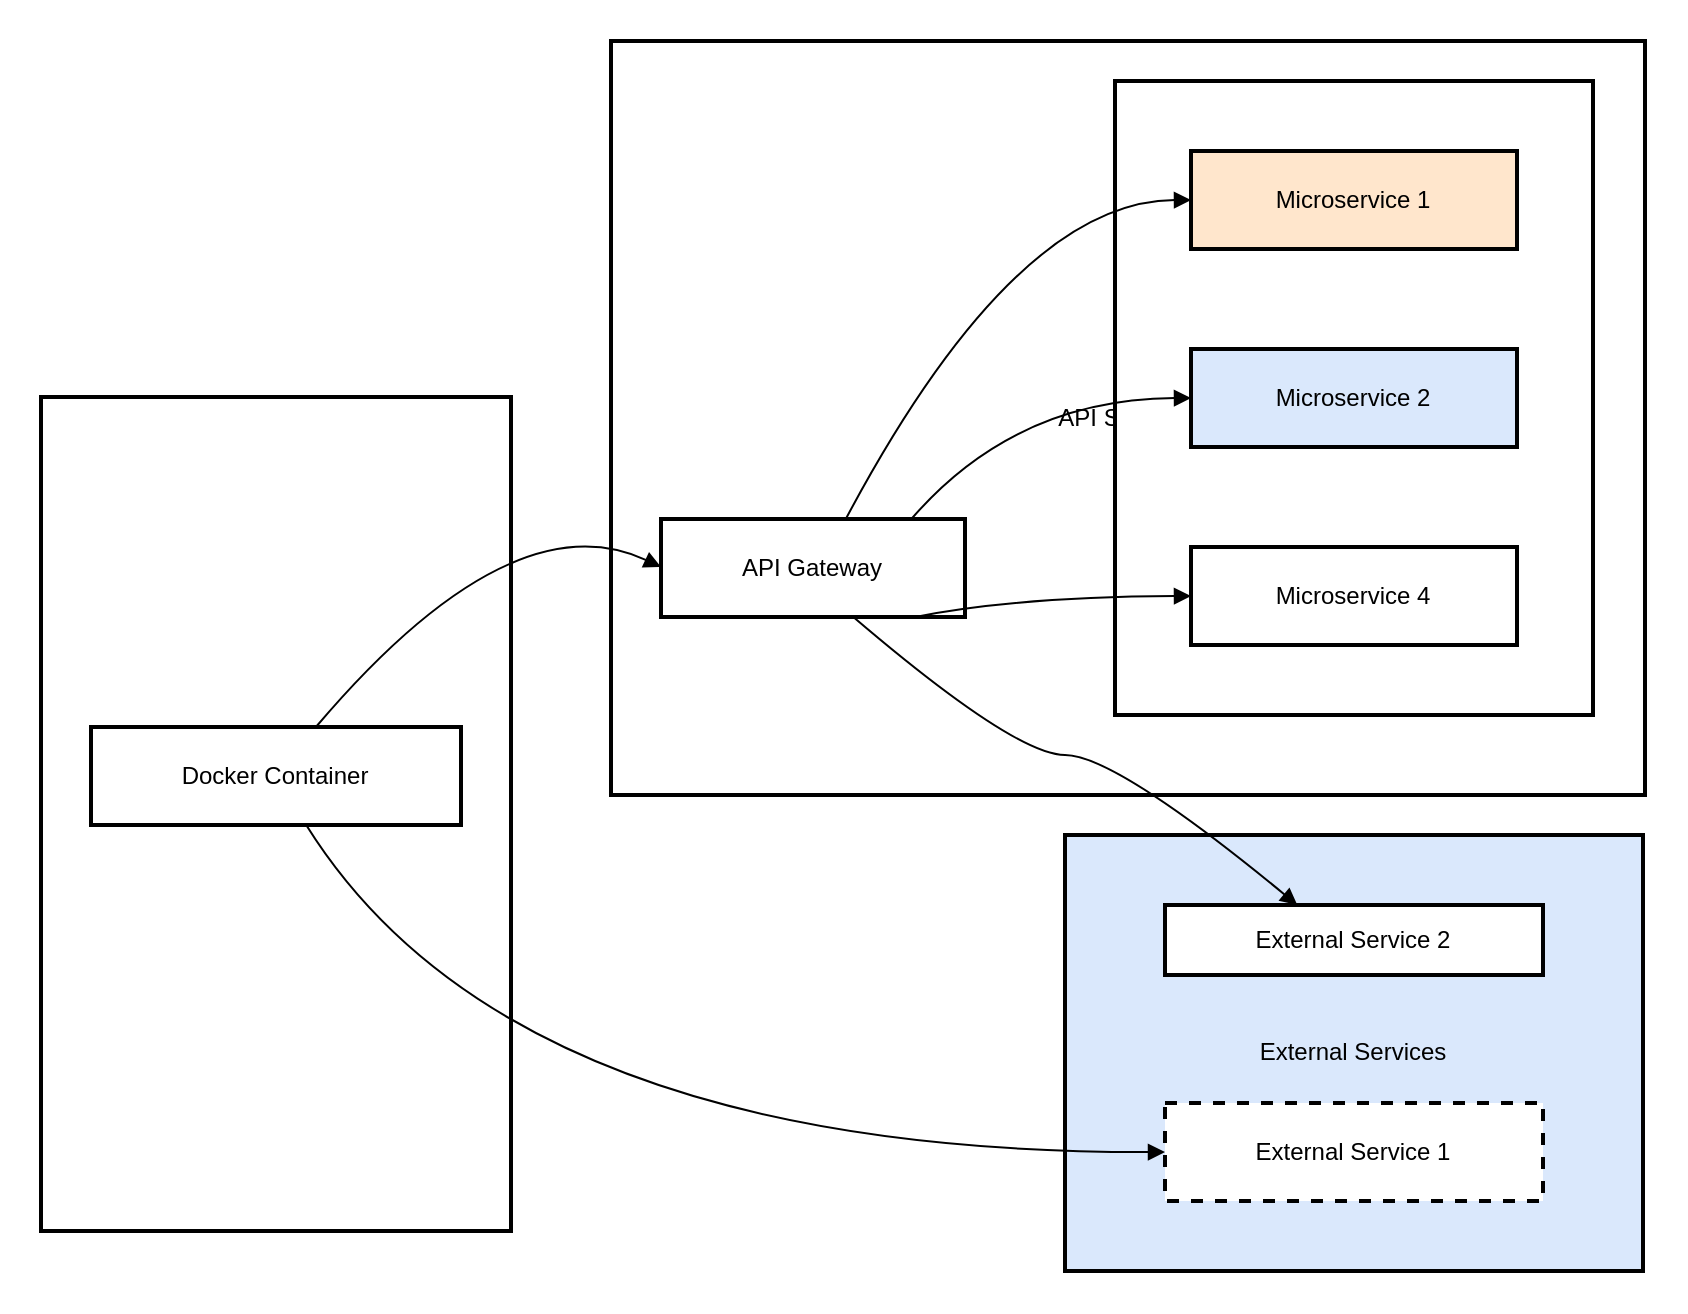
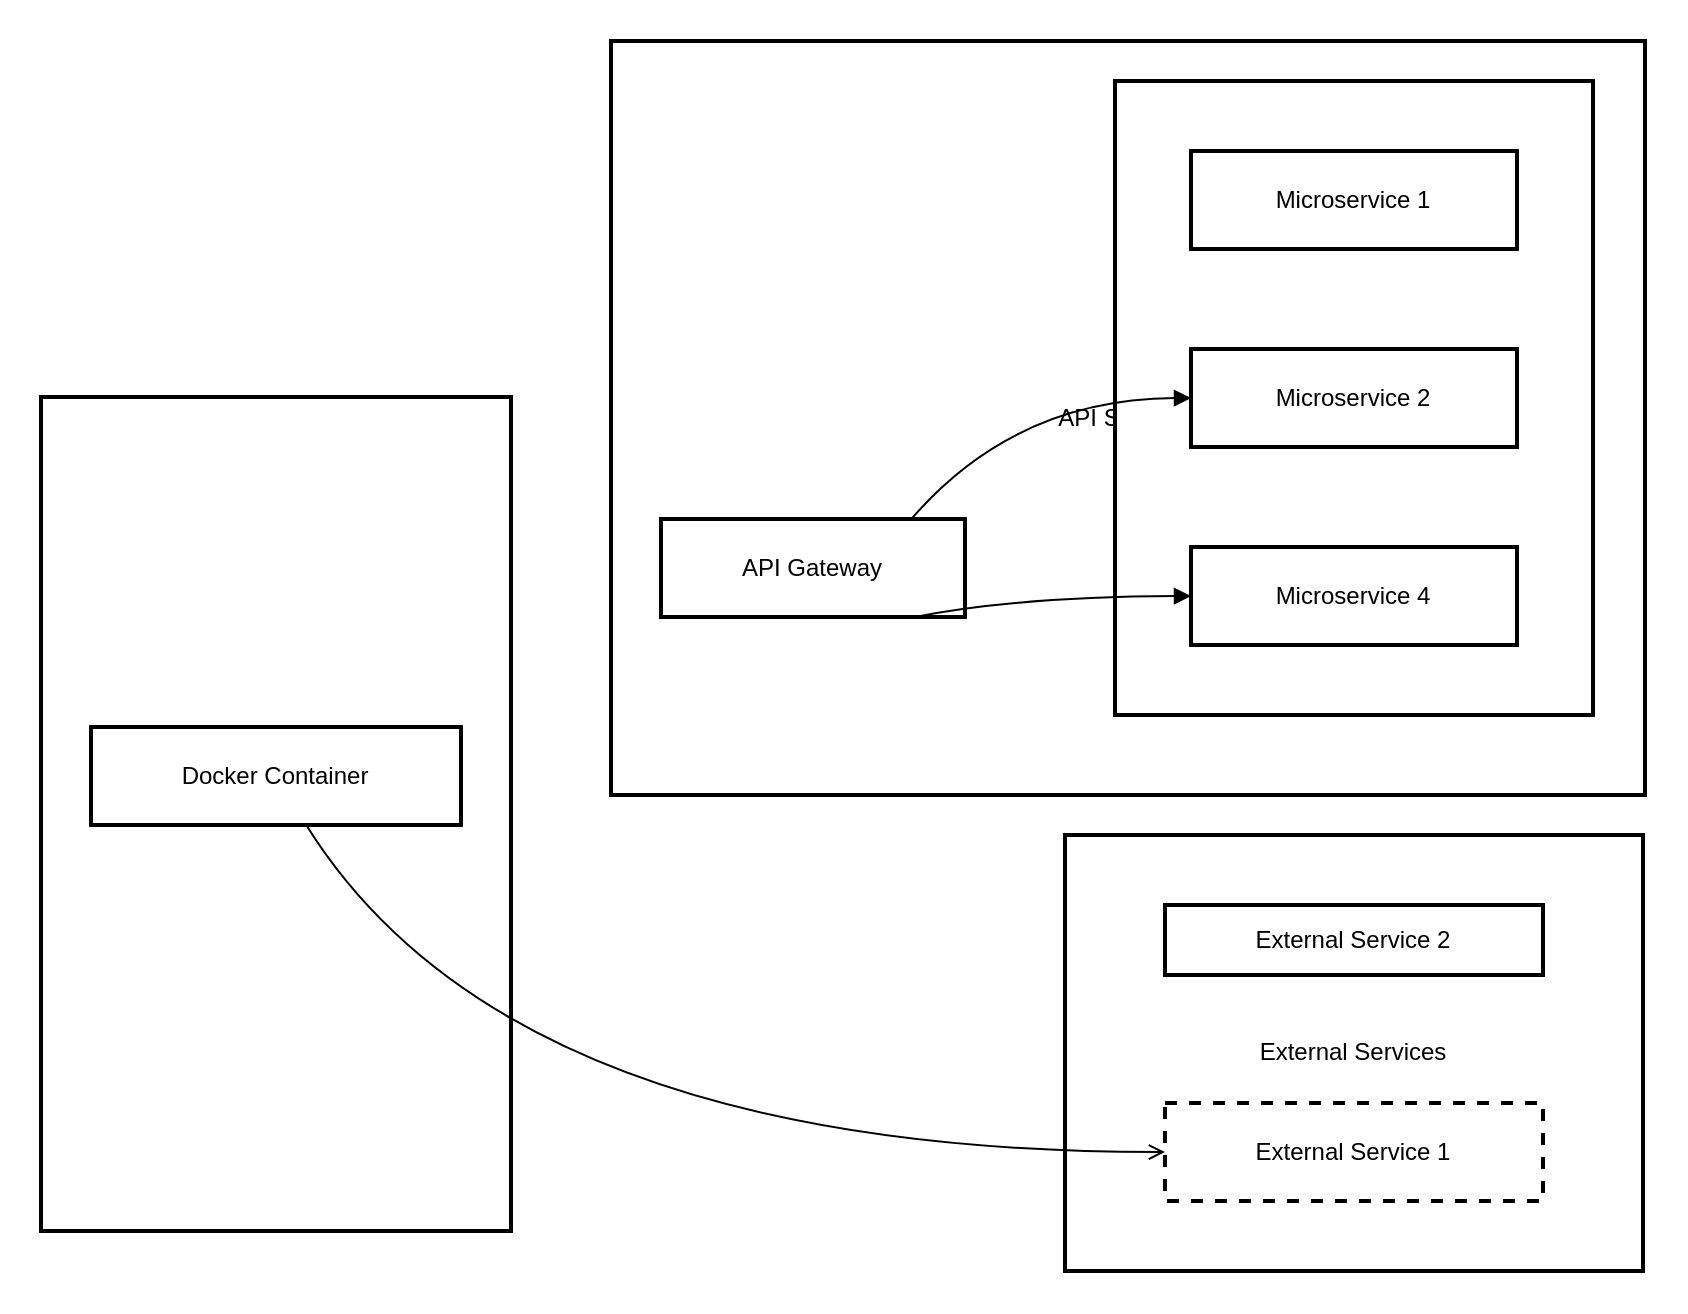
  <mxCell id="0" />
  <mxCell id="1" parent="0" />
- <mxCell id="2" value="External Services" style="whiteSpace=wrap;strokeWidth=2;fillColor=#dae8fc;" vertex="1" parent="1"><mxGeometry x="532" y="417" width="289" height="218" as="geometry" /></mxCell>
+ <mxCell id="2" value="External Services" style="whiteSpace=wrap;strokeWidth=2;" vertex="1" parent="1"><mxGeometry x="532" y="417" width="289" height="218" as="geometry" /></mxCell>
  <mxCell id="3" value="API Services" style="whiteSpace=wrap;strokeWidth=2;" vertex="1" parent="1"><mxGeometry x="305" y="20" width="517" height="377" as="geometry" /></mxCell>
  <mxCell id="4" value="Microservices" style="whiteSpace=wrap;strokeWidth=2;" vertex="1" parent="1"><mxGeometry x="557" y="40" width="239" height="317" as="geometry" /></mxCell>
  <mxCell id="5" value="Data Services" style="whiteSpace=wrap;strokeWidth=2;" vertex="1" parent="1"><mxGeometry x="20" y="198" width="235" height="417" as="geometry" /></mxCell>
  <mxCell id="6" value="Docker Container" style="whiteSpace=wrap;strokeWidth=2;" vertex="1" parent="1"><mxGeometry x="45" y="363" width="185" height="49" as="geometry" /></mxCell>
  <mxCell id="7" value="API Gateway" style="whiteSpace=wrap;strokeWidth=2;" vertex="1" parent="1"><mxGeometry x="330" y="259" width="152" height="49" as="geometry" /></mxCell>
- <mxCell id="8" value="Microservice 1" style="whiteSpace=wrap;strokeWidth=2;fillColor=#ffe6cc;" vertex="1" parent="1"><mxGeometry x="595" y="75" width="163" height="49" as="geometry" /></mxCell>
- <mxCell id="9" value="Microservice 2" style="whiteSpace=wrap;strokeWidth=2;fillColor=#dae8fc;" vertex="1" parent="1"><mxGeometry x="595" y="174" width="163" height="49" as="geometry" /></mxCell>
+ <mxCell id="8" value="Microservice 1" style="whiteSpace=wrap;strokeWidth=2;" vertex="1" parent="1"><mxGeometry x="595" y="75" width="163" height="49" as="geometry" /></mxCell>
+ <mxCell id="9" value="Microservice 2" style="whiteSpace=wrap;strokeWidth=2;" vertex="1" parent="1"><mxGeometry x="595" y="174" width="163" height="49" as="geometry" /></mxCell>
  <mxCell id="10" value="Microservice 4" style="whiteSpace=wrap;strokeWidth=2;" vertex="1" parent="1"><mxGeometry x="595" y="273" width="163" height="49" as="geometry" /></mxCell>
  <mxCell id="11" value="External Service 1" style="whiteSpace=wrap;strokeWidth=2;dashed=1;" vertex="1" parent="1"><mxGeometry x="582" y="551" width="189" height="49" as="geometry" /></mxCell>
  <mxCell id="12" value="External Service 2" style="whiteSpace=wrap;strokeWidth=2;" vertex="1" parent="1"><mxGeometry x="582" y="452" width="189" height="35" as="geometry" /></mxCell>
- <mxCell id="13" value="" style="curved=1;startArrow=none;endArrow=block;exitX=0.61;exitY=-0.01;entryX=0;entryY=0.5;" edge="1" parent="1" source="7" target="8"><mxGeometry relative="1" as="geometry"><Array as="points"><mxPoint x="507" y="100" /></Array></mxGeometry></mxCell>
  <mxCell id="14" value="" style="curved=1;startArrow=none;endArrow=block;exitX=0.83;exitY=-0.01;entryX=0;entryY=0.5;" edge="1" parent="1" source="7" target="9"><mxGeometry relative="1" as="geometry"><Array as="points"><mxPoint x="507" y="199" /></Array></mxGeometry></mxCell>
  <mxCell id="15" value="" style="curved=1;startArrow=none;endArrow=block;exitX=0.83;exitY=0.99;entryX=0;entryY=0.5;" edge="1" parent="1" source="7" target="10"><mxGeometry relative="1" as="geometry"><Array as="points"><mxPoint x="507" y="298" /></Array></mxGeometry></mxCell>
- <mxCell id="16" value="" style="curved=1;startArrow=none;endArrow=block;exitX=0.61;exitY=-0.01;entryX=0;entryY=0.49;" edge="1" parent="1" source="6" target="7"><mxGeometry relative="1" as="geometry"><Array as="points"><mxPoint x="255" y="248" /></Array></mxGeometry></mxCell>
- <mxCell id="17" value="" style="curved=1;startArrow=none;endArrow=block;exitX=0.58;exitY=0.99;entryX=0;entryY=0.5;" edge="1" parent="1" source="6" target="11"><mxGeometry relative="1" as="geometry"><Array as="points"><mxPoint x="255" y="576" /></Array></mxGeometry></mxCell>
- <mxCell id="18" value="" style="curved=1;startArrow=none;endArrow=block;exitX=0.63;exitY=0.99;entryX=0.35;entryY=0;" edge="1" parent="1" source="7" target="12"><mxGeometry relative="1" as="geometry"><Array as="points"><mxPoint x="507" y="377" /><mxPoint x="557" y="377" /></Array></mxGeometry></mxCell>
+ <mxCell id="17" value="" style="curved=1;startArrow=none;endArrow=open;exitX=0.58;exitY=0.99;entryX=0;entryY=0.5;" edge="1" parent="1" source="6" target="11"><mxGeometry relative="1" as="geometry"><Array as="points"><mxPoint x="255" y="576" /></Array></mxGeometry></mxCell>
